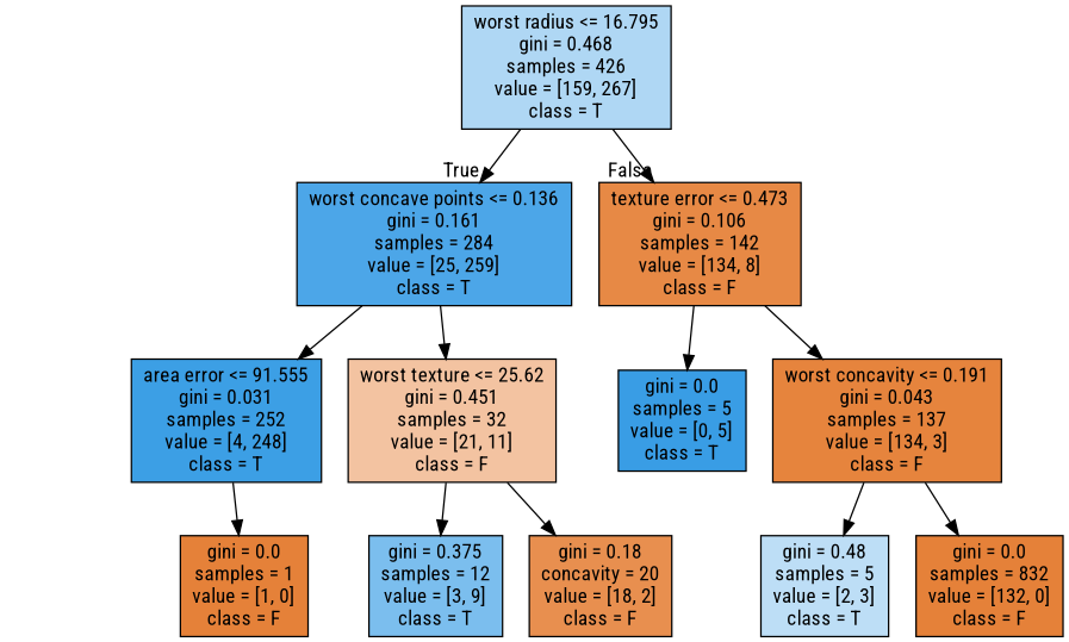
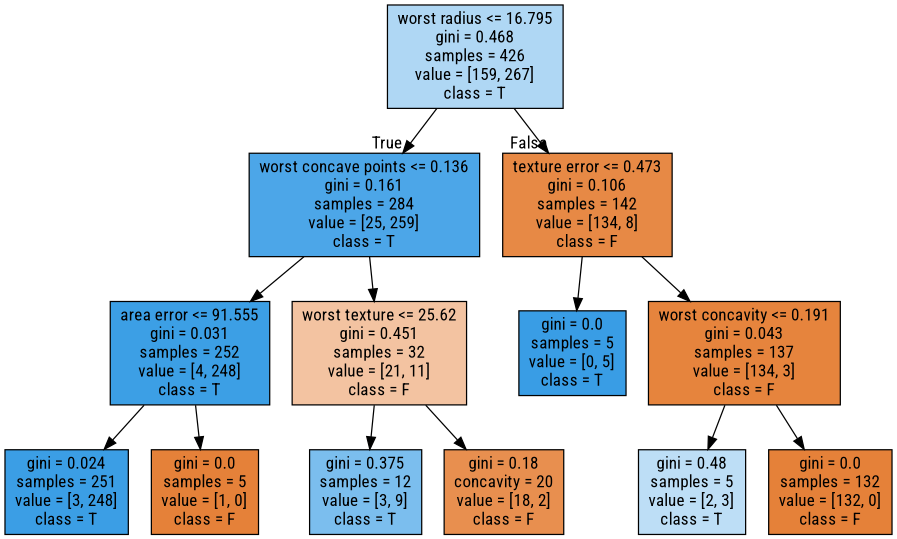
  digraph {
    fontname="Roboto Condensed"
    node [color=black fillcolor="#e58139" fontname="Roboto Condensed" shape=box style=filled]
    edge [fontname="Roboto Condensed"]
    n1 [fillcolor="#afd7f4" label="worst radius <= 16.795\ngini = 0.468\nsamples = 426\nvalue = [159, 267]\nclass = T"]
    n2 [fillcolor="#4ca6e8" label="worst concave points <= 0.136\ngini = 0.161\nsamples = 284\nvalue = [25, 259]\nclass = T"]
    n3 [fillcolor="#e78945" label="texture error <= 0.473\ngini = 0.106\nsamples = 142\nvalue = [134, 8]\nclass = F"]
    n4 [fillcolor="#3c9fe5" label="area error <= 91.555\ngini = 0.031\nsamples = 252\nvalue = [4, 248]\nclass = T"]
    n5 [fillcolor="#f3c3a1" label="worst texture <= 25.62\ngini = 0.451\nsamples = 32\nvalue = [21, 11]\nclass = F"]
    n6 [fillcolor="#399de5" label="gini = 0.0\nsamples = 5\nvalue = [0, 5]\nclass = T"]
    n7 [fillcolor="#e6843d" label="worst concavity <= 0.191\ngini = 0.043\nsamples = 137\nvalue = [134, 3]\nclass = F"]
-   n9 [label="gini = 0.0\nsamples = 1\nvalue = [1, 0]\nclass = F"]
+   n8 [fillcolor="#3b9ee5" label="gini = 0.024\nsamples = 251\nvalue = [3, 248]\nclass = T"]
+   n9 [label="gini = 0.0\nsamples = 5\nvalue = [1, 0]\nclass = F"]
    n10 [fillcolor="#7bbeee" label="gini = 0.375\nsamples = 12\nvalue = [3, 9]\nclass = T"]
    n11 [fillcolor="#e88f4f" label="gini = 0.18\nconcavity = 20\nvalue = [18, 2]\nclass = F"]
    n12 [fillcolor="#bddef6" label="gini = 0.48\nsamples = 5\nvalue = [2, 3]\nclass = T"]
-   n13 [label="gini = 0.0\nsamples = 832\nvalue = [132, 0]\nclass = F"]
+   n13 [label="gini = 0.0\nsamples = 132\nvalue = [132, 0]\nclass = F"]
    n1 -> n2 [headlabel=True labelangle=45 labeldistance=2.5]
    n1 -> n3 [headlabel=False labelangle=-45 labeldistance=2.5]
    n2 -> n4
    n2 -> n5
    n3 -> n6
    n3 -> n7
+   n4 -> n8
    n4 -> n9
    n5 -> n10
    n5 -> n11
    n7 -> n12
    n7 -> n13
  }
